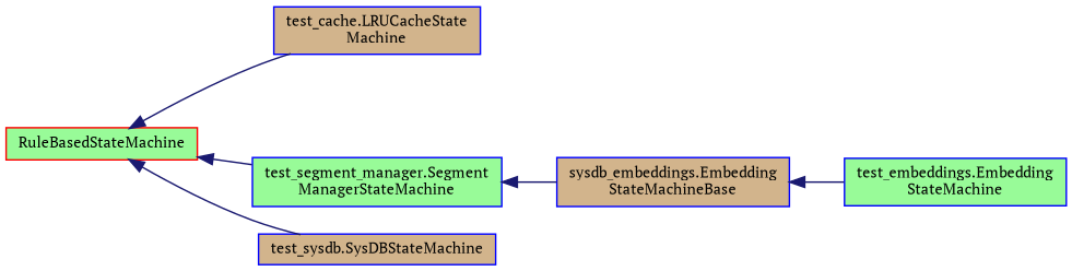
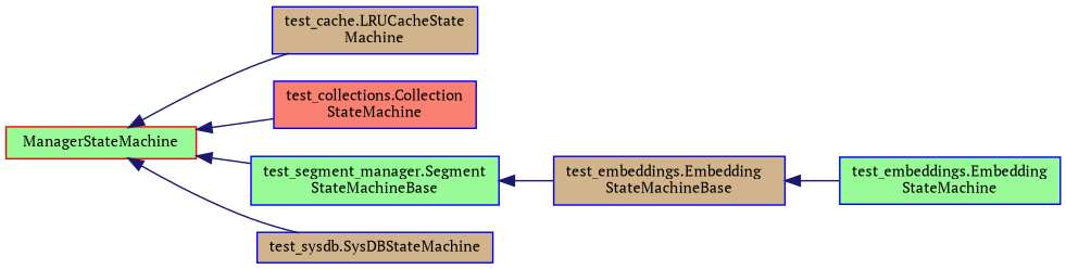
  digraph {
    fontname="PT Serif"
    rankdir=LR
    node [color=blue fillcolor=palegreen fontname="PT Serif" fontsize=10 shape=record style=filled]
    edge [color=midnightblue dir=back fontname="PT Serif" fontsize=10 labelfontname=Helvetica labelfontsize=10 style=solid]
-   n1 [color=red height=0.2 label=RuleBasedStateMachine width=0.4]
+   n1 [color=red height=0.2 label=ManagerStateMachine width=0.4]
    n2 [fillcolor=tan height=0.2 label="test_cache.LRUCacheState\lMachine" width=0.4]
-   n4 [height=0.2 label="test_segment_manager.Segment\lManagerStateMachine" width=0.4]
+   n3 [fillcolor=salmon height=0.2 label="test_collections.Collection\lStateMachine" width=0.4]
+   n4 [height=0.2 label="test_segment_manager.Segment\lStateMachineBase" width=0.4]
    n5 [fillcolor=tan height=0.2 label="test_sysdb.SysDBStateMachine" width=0.4]
-   n6 [fillcolor=tan height=0.2 label="sysdb_embeddings.Embedding\lStateMachineBase" width=0.4]
+   n6 [fillcolor=tan height=0.2 label="test_embeddings.Embedding\lStateMachineBase" width=0.4]
    n7 [height=0.2 label="test_embeddings.Embedding\lStateMachine" width=0.4]
    n1 -> n2
+   n1 -> n3
    n1 -> n4
    n1 -> n5
    n4 -> n6
    n6 -> n7
  }
